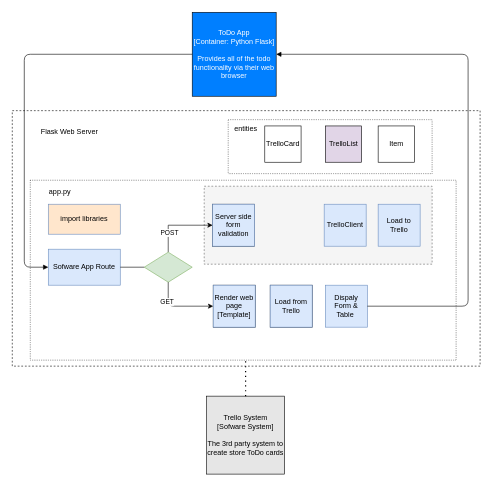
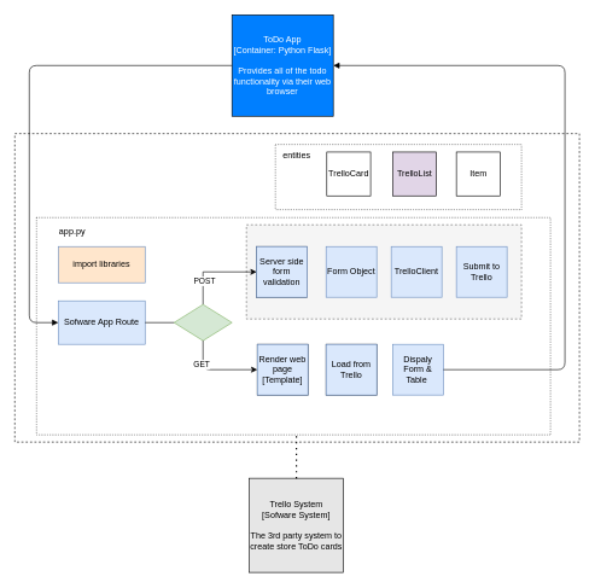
  <mxCell id="0" />
  <mxCell id="1" parent="0" />
  <mxCell id="2" value="" style="rounded=0;whiteSpace=wrap;html=1;dashed=1;" vertex="1" parent="1"><mxGeometry x="20" y="184" width="780" height="426" as="geometry" /></mxCell>
  <mxCell id="3" value="" style="rounded=0;whiteSpace=wrap;html=1;dashed=1;dashPattern=1 2;" vertex="1" parent="1"><mxGeometry x="50" y="300" width="710" height="300" as="geometry" /></mxCell>
  <mxCell id="4" value="" style="rounded=0;whiteSpace=wrap;html=1;dashed=1;fillColor=#f5f5f5;strokeColor=#666666;fontColor=#333333;" vertex="1" parent="1"><mxGeometry x="340" y="310" width="380" height="130" as="geometry" /></mxCell>
  <mxCell id="5" value="&lt;font color=&quot;#ffffff&quot;&gt;ToDo App&lt;br&gt;[Container: Python Flask]&lt;br&gt;&lt;br&gt;Provides all of the todo functionality via their web browser&lt;/font&gt;" style="whiteSpace=wrap;html=1;aspect=fixed;fillColor=#007FFF;" vertex="1" parent="1"><mxGeometry x="320" y="20" width="140" height="140" as="geometry" /></mxCell>
  <mxCell id="6" value="import libraries" style="rounded=0;whiteSpace=wrap;html=1;fillColor=#ffe6cc;strokeColor=#6c8ebf;" vertex="1" parent="1"><mxGeometry x="80" y="340" width="120" height="50" as="geometry" /></mxCell>
  <mxCell id="7" value="Sofware App Route" style="rounded=0;whiteSpace=wrap;html=1;fillColor=#dae8fc;strokeColor=#6c8ebf;" vertex="1" parent="1"><mxGeometry x="80" y="415" width="120" height="60" as="geometry" /></mxCell>
  <mxCell id="8" style="edgeStyle=orthogonalEdgeStyle;rounded=0;orthogonalLoop=1;jettySize=auto;html=1;exitX=0.5;exitY=0;exitDx=0;exitDy=0;entryX=0;entryY=0.5;entryDx=0;entryDy=0;" edge="1" parent="1" source="10" target="11"><mxGeometry relative="1" as="geometry" /></mxCell>
  <mxCell id="9" value="POST" style="edgeLabel;html=1;align=center;verticalAlign=middle;resizable=0;points=[];" vertex="1" connectable="0" parent="8"><mxGeometry x="-0.445" y="-1" relative="1" as="geometry"><mxPoint as="offset" /></mxGeometry></mxCell>
  <mxCell id="10" value="" style="rhombus;whiteSpace=wrap;html=1;fillColor=#d5e8d4;strokeColor=#82b366;" vertex="1" parent="1"><mxGeometry x="240" y="420" width="80" height="50" as="geometry" /></mxCell>
  <mxCell id="11" value="Server side form validation" style="whiteSpace=wrap;html=1;aspect=fixed;" vertex="1" parent="1"><mxGeometry x="354" y="340" width="70" height="70" as="geometry" /></mxCell>
+ <mxCell id="12" value="Form Object" style="whiteSpace=wrap;html=1;aspect=fixed;fillColor=#dae8fc;strokeColor=#6c8ebf;" vertex="1" parent="1"><mxGeometry x="450" y="340" width="70" height="70" as="geometry" /></mxCell>
  <mxCell id="13" value="TrelloClient" style="whiteSpace=wrap;html=1;aspect=fixed;fillColor=#dae8fc;strokeColor=#6c8ebf;" vertex="1" parent="1"><mxGeometry x="540" y="340" width="70" height="70" as="geometry" /></mxCell>
- <mxCell id="14" value="Load to Trello" style="whiteSpace=wrap;html=1;aspect=fixed;fillColor=#dae8fc;strokeColor=#6c8ebf;" vertex="1" parent="1"><mxGeometry x="630" y="340" width="70" height="70" as="geometry" /></mxCell>
+ <mxCell id="14" value="Submit to Trello" style="whiteSpace=wrap;html=1;aspect=fixed;fillColor=#dae8fc;strokeColor=#6c8ebf;" vertex="1" parent="1"><mxGeometry x="630" y="340" width="70" height="70" as="geometry" /></mxCell>
  <mxCell id="15" value="Render web page&lt;br&gt;[Template]" style="whiteSpace=wrap;html=1;aspect=fixed;" vertex="1" parent="1"><mxGeometry x="355" y="475" width="70" height="70" as="geometry" /></mxCell>
  <mxCell id="16" value="Dispaly form&amp;nbsp;" style="whiteSpace=wrap;html=1;aspect=fixed;" vertex="1" parent="1"><mxGeometry x="450" y="475" width="70" height="70" as="geometry" /></mxCell>
  <mxCell id="17" value="" style="endArrow=none;html=1;entryX=0.5;entryY=1;entryDx=0;entryDy=0;exitX=0;exitY=0.5;exitDx=0;exitDy=0;edgeStyle=orthogonalEdgeStyle;startArrow=classic;startFill=1;" edge="1" parent="1" source="15" target="10"><mxGeometry width="50" height="50" relative="1" as="geometry"><mxPoint x="230" y="545" as="sourcePoint" /><mxPoint x="280" y="495" as="targetPoint" /></mxGeometry></mxCell>
  <mxCell id="18" value="GET" style="edgeLabel;html=1;align=center;verticalAlign=middle;resizable=0;points=[];" vertex="1" connectable="0" parent="17"><mxGeometry x="0.304" y="-9" relative="1" as="geometry"><mxPoint x="-12" y="-8" as="offset" /></mxGeometry></mxCell>
  <mxCell id="19" value="" style="endArrow=none;html=1;exitX=1;exitY=0.5;exitDx=0;exitDy=0;entryX=0;entryY=0.5;entryDx=0;entryDy=0;" edge="1" parent="1" source="7" target="10"><mxGeometry width="50" height="50" relative="1" as="geometry"><mxPoint x="390" y="370" as="sourcePoint" /><mxPoint x="440" y="320" as="targetPoint" /></mxGeometry></mxCell>
  <mxCell id="20" value="app.py" style="text;html=1;resizable=0;autosize=1;align=center;verticalAlign=middle;points=[];fillColor=none;strokeColor=none;rounded=0;dashed=1;" vertex="1" parent="1"><mxGeometry x="74" y="310" width="50" height="20" as="geometry" /></mxCell>
  <mxCell id="21" value="Render web page&lt;br&gt;[Template]" style="whiteSpace=wrap;html=1;aspect=fixed;fillColor=#dae8fc;strokeColor=#6c8ebf;" vertex="1" parent="1"><mxGeometry x="355" y="475" width="70" height="70" as="geometry" /></mxCell>
  <mxCell id="22" value="Load from Trello" style="whiteSpace=wrap;html=1;aspect=fixed;fillColor=#dae8fc;strokeColor=#6c8ebf;" vertex="1" parent="1"><mxGeometry x="450" y="475" width="70" height="70" as="geometry" /></mxCell>
  <mxCell id="23" value="Server side form validation" style="whiteSpace=wrap;html=1;aspect=fixed;fillColor=#dae8fc;strokeColor=#6c8ebf;" vertex="1" parent="1"><mxGeometry x="354" y="340" width="70" height="70" as="geometry" /></mxCell>
  <mxCell id="24" value="Trello System&lt;br&gt;[Sofware System]&lt;br&gt;&lt;br&gt;The 3rd party system to create store ToDo cards" style="whiteSpace=wrap;html=1;aspect=fixed;fillColor=#E6E6E6;" vertex="1" parent="1"><mxGeometry x="344" y="660" width="130" height="130" as="geometry" /></mxCell>
  <mxCell id="25" value="" style="endArrow=none;dashed=1;html=1;dashPattern=1 3;strokeWidth=2;exitX=0.5;exitY=0;exitDx=0;exitDy=0;" edge="1" parent="1" source="24"><mxGeometry width="50" height="50" relative="1" as="geometry"><mxPoint x="390" y="500" as="sourcePoint" /><mxPoint x="409" y="600" as="targetPoint" /></mxGeometry></mxCell>
  <mxCell id="26" value="" style="rounded=0;whiteSpace=wrap;html=1;dashed=1;dashPattern=1 2;" vertex="1" parent="1"><mxGeometry x="380" y="199" width="340" height="90" as="geometry" /></mxCell>
- <mxCell id="27" value="TrelloCard" style="whiteSpace=wrap;html=1;aspect=fixed;" vertex="1" parent="1"><mxGeometry x="441" y="209.5" width="60.5" height="60.5" as="geometry" /></mxCell>
+ <mxCell id="27" value="TrelloCard" style="whiteSpace=wrap;html=1;aspect=fixed;" vertex="1" parent="1"><mxGeometry x="451" y="209.5" width="60.5" height="60.5" as="geometry" /></mxCell>
  <mxCell id="28" value="TrelloList" style="whiteSpace=wrap;html=1;aspect=fixed;fillColor=#e1d5e7;" vertex="1" parent="1"><mxGeometry x="542" y="209.5" width="60.5" height="60.5" as="geometry" /></mxCell>
  <mxCell id="29" value="Item" style="whiteSpace=wrap;html=1;aspect=fixed;" vertex="1" parent="1"><mxGeometry x="630" y="209.5" width="60.5" height="60.5" as="geometry" /></mxCell>
  <mxCell id="30" value="entities" style="text;html=1;resizable=0;autosize=1;align=center;verticalAlign=middle;points=[];fillColor=none;strokeColor=none;rounded=0;dashed=1;" vertex="1" parent="1"><mxGeometry x="384" y="204" width="50" height="20" as="geometry" /></mxCell>
- <mxCell id="31" value="Flask Web Server" style="text;html=1;resizable=0;autosize=1;align=center;verticalAlign=middle;points=[];fillColor=none;strokeColor=none;rounded=0;dashed=1;" vertex="1" parent="1"><mxGeometry x="60" y="209.5" width="110" height="20" as="geometry" /></mxCell>
  <mxCell id="32" value="" style="endArrow=none;html=1;exitX=0;exitY=0.5;exitDx=0;exitDy=0;edgeStyle=orthogonalEdgeStyle;endFill=0;startArrow=block;startFill=1;" edge="1" parent="1" source="7" target="5"><mxGeometry width="50" height="50" relative="1" as="geometry"><mxPoint x="390" y="200" as="sourcePoint" /><mxPoint x="440" y="150" as="targetPoint" /><Array as="points"><mxPoint x="40" y="445" /><mxPoint x="40" y="90" /></Array></mxGeometry></mxCell>
  <mxCell id="33" value="Dispaly Form &amp;amp; Table&amp;nbsp;" style="whiteSpace=wrap;html=1;aspect=fixed;fillColor=#dae8fc;strokeColor=#6c8ebf;" vertex="1" parent="1"><mxGeometry x="542" y="475" width="70" height="70" as="geometry" /></mxCell>
  <mxCell id="34" value="" style="endArrow=block;html=1;exitX=1;exitY=0.5;exitDx=0;exitDy=0;entryX=1;entryY=0.5;entryDx=0;entryDy=0;edgeStyle=orthogonalEdgeStyle;endFill=1;" edge="1" parent="1" source="33" target="5"><mxGeometry width="50" height="50" relative="1" as="geometry"><mxPoint x="390" y="480" as="sourcePoint" /><mxPoint x="440" y="430" as="targetPoint" /><Array as="points"><mxPoint x="780" y="510" /><mxPoint x="780" y="90" /></Array></mxGeometry></mxCell>
